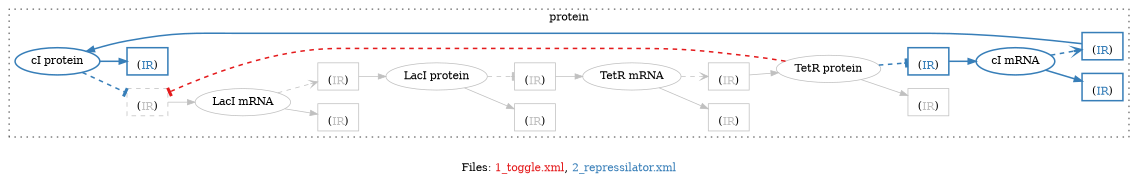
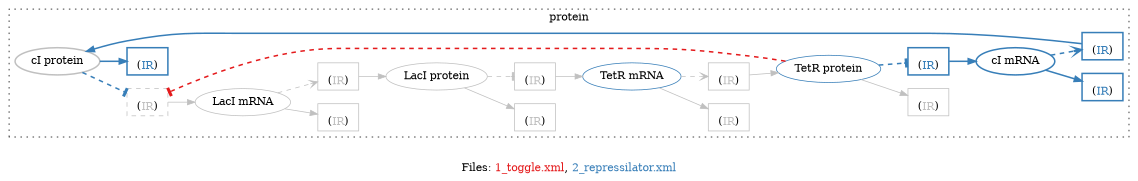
  digraph {
    label=<Files: <font color='#e41a1c'>1_toggle.xml</font>, <font color='#377eb8'>2_repressilator.xml</font>>
    rankdir=LR
    node [color=grey shape=rectangle]
    edge [color=grey]
-   n1 [color="#377eb8" label="cI protein" style="bold," shape=""]
+   n1 [label="cI protein" style="bold," shape=""]
    n2 [label=<<br/>(<font color='grey'>IR</font>)> style=dashed]
    n3 [color="#377eb8" label=<<br/>(<font color='#377eb8'>IR</font>)> style="bold,"]
    n4 [label="LacI protein" shape=""]
    n5 [label=<<br/>(<font color='grey'>IR</font>)>]
    n6 [label=<<br/>(<font color='grey'>IR</font>)>]
-   n7 [label="TetR protein" shape=""]
+   n7 [color="#377eb8" label="TetR protein" shape=""]
    n8 [label=<<br/>(<font color='grey'>IR</font>)>]
    n9 [color="#377eb8" label=<<br/>(<font color='#377eb8'>IR</font>)> style="bold,"]
-   n10 [label="TetR mRNA" shape=""]
+   n10 [color="#377eb8" label="TetR mRNA" shape=""]
    n11 [label=<<br/>(<font color='grey'>IR</font>)>]
    n12 [label=<<br/>(<font color='grey'>IR</font>)>]
    n13 [label="LacI mRNA" shape=""]
    n14 [label=<<br/>(<font color='grey'>IR</font>)>]
    n15 [label=<<br/>(<font color='grey'>IR</font>)>]
    n16 [color="#377eb8" label="cI mRNA" style="bold," shape=""]
    n17 [color="#377eb8" label=<<br/>(<font color='#377eb8'>IR</font>)> style="bold,"]
    n18 [color="#377eb8" label=<<br/>(<font color='#377eb8'>IR</font>)> style="bold,"]
    subgraph cluster_1 {
      label=protein
      style=dotted
      n1
      n2
      n3
      n4
      n5
      n6
      n7
      n8
      n9
      n10
      n11
      n12
      n13
      n14
      n15
      n16
      n17
      n18
    }
    n1 -> n2 [arrowhead=tee color="#377eb8" style="bold,dashed"]
    n1 -> n3 [color="#377eb8" style="bold,"]
    n2 -> n13
    n4 -> n5
    n4 -> n6 [arrowhead=tee style=dashed]
    n6 -> n10
    n7 -> n2 [arrowhead=tee color="#e41a1c" style="bold,dashed"]
    n7 -> n8
    n7 -> n9 [arrowhead=tee color="#377eb8" style="bold,dashed"]
    n9 -> n16 [color="#377eb8" style="bold,"]
    n10 -> n11
    n10 -> n12 [arrowhead=vee style=dashed]
    n12 -> n7
    n13 -> n14
    n13 -> n15 [arrowhead=vee style=dashed]
    n15 -> n4
    n16 -> n17 [color="#377eb8" style="bold,"]
    n16 -> n18 [arrowhead=vee color="#377eb8" style="bold,dashed"]
    n18 -> n1 [color="#377eb8" style="bold,"]
  }
